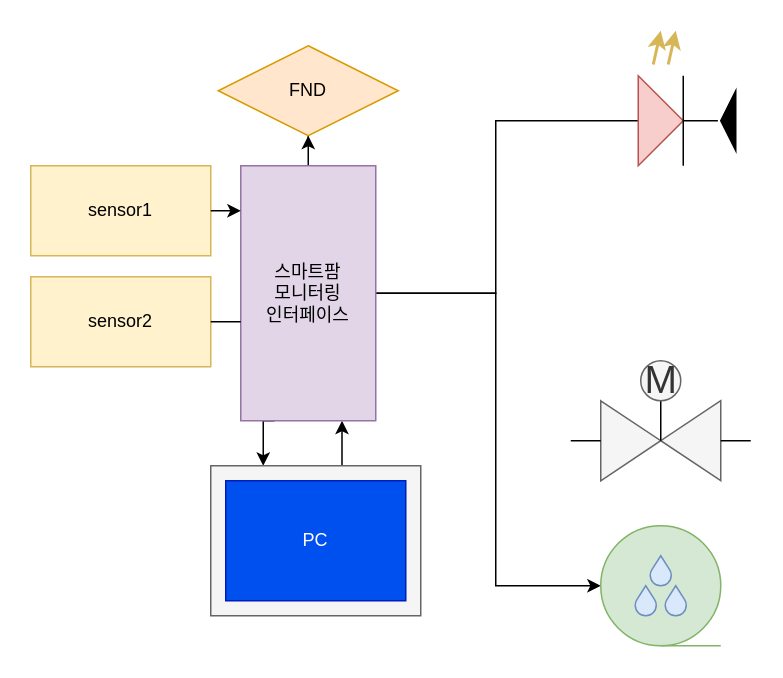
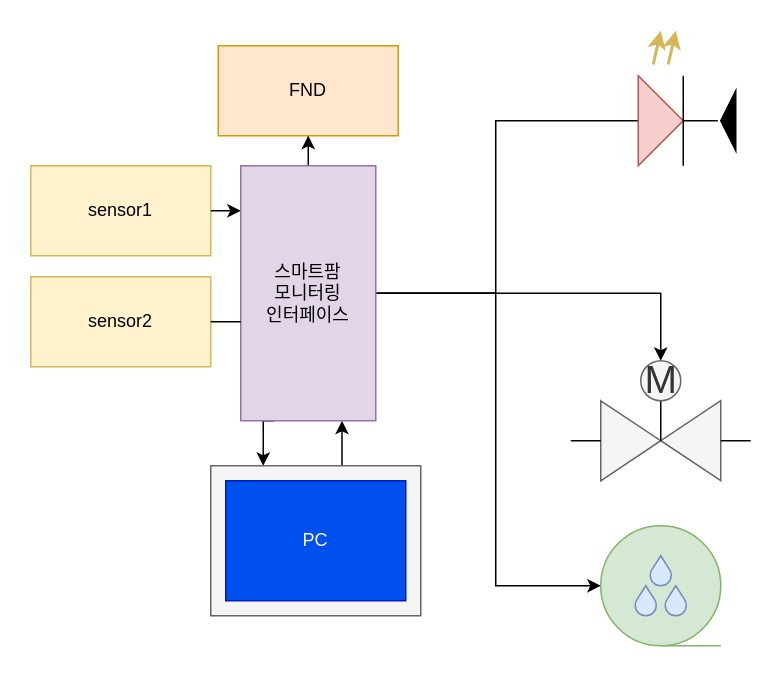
  <mxCell id="0" />
  <mxCell id="1" parent="0" />
+ <mxCell id="2" style="edgeStyle=orthogonalEdgeStyle;rounded=0;orthogonalLoop=1;jettySize=auto;html=1;entryX=0.5;entryY=0;entryDx=0;entryDy=0;" edge="1" parent="1" source="8" target="19"><mxGeometry relative="1" as="geometry" /></mxCell>
  <mxCell id="3" style="edgeStyle=orthogonalEdgeStyle;rounded=0;orthogonalLoop=1;jettySize=auto;html=1;entryX=0;entryY=0.5;entryDx=0;entryDy=0;endArrow=none;startFill=0;" edge="1" parent="1" source="8" target="23"><mxGeometry relative="1" as="geometry"><Array as="points"><mxPoint x="330" y="195" /><mxPoint x="330" y="80" /></Array></mxGeometry></mxCell>
  <mxCell id="4" style="edgeStyle=orthogonalEdgeStyle;rounded=0;orthogonalLoop=1;jettySize=auto;html=1;entryX=0;entryY=0.5;entryDx=0;entryDy=0;" edge="1" parent="1" source="8" target="11"><mxGeometry relative="1" as="geometry"><Array as="points"><mxPoint x="330" y="195" /><mxPoint x="330" y="390" /></Array></mxGeometry></mxCell>
  <mxCell id="5" style="edgeStyle=orthogonalEdgeStyle;rounded=0;orthogonalLoop=1;jettySize=auto;html=1;exitX=0.25;exitY=1;exitDx=0;exitDy=0;exitPerimeter=0;entryX=0.25;entryY=0;entryDx=0;entryDy=0;" edge="1" parent="1" source="8" target="27"><mxGeometry relative="1" as="geometry" /></mxCell>
  <mxCell id="6" style="edgeStyle=orthogonalEdgeStyle;rounded=0;orthogonalLoop=1;jettySize=auto;html=1;exitX=0.75;exitY=0;exitDx=0;exitDy=0;entryX=0.75;entryY=1;entryDx=0;entryDy=0;entryPerimeter=0;" edge="1" parent="1" source="27" target="8"><mxGeometry relative="1" as="geometry" /></mxCell>
  <mxCell id="7" value="" style="edgeStyle=orthogonalEdgeStyle;rounded=0;orthogonalLoop=1;jettySize=auto;html=1;" edge="1" parent="1" source="8" target="33"><mxGeometry relative="1" as="geometry" /></mxCell>
  <mxCell id="8" value="스마트팜&lt;div&gt;모니터링&lt;/div&gt;&lt;div&gt;인터페이스&lt;/div&gt;" style="rounded=0;whiteSpace=wrap;html=1;fillColor=#e1d5e7;strokeColor=#9673a6;points=[[0,0,0,0,0],[0,0.25,0,0,0],[0,0.5,0,0,0],[0,0.75,0,0,0],[0,1,0,0,0],[0.25,0,0,0,0],[0.25,1,0,0,0],[0.5,0,0,0,0],[0.5,1,0,0,0],[0.75,0,0,0,0],[0.75,1,0,0,0],[1,0,0,0,0],[1,0.25,0,0,0],[1,0.5,0,0,0],[1,0.75,0,0,0],[1,1,0,0,0]];" vertex="1" parent="1"><mxGeometry x="160" y="110" width="90" height="170" as="geometry" /></mxCell>
  <mxCell id="9" style="edgeStyle=orthogonalEdgeStyle;rounded=0;orthogonalLoop=1;jettySize=auto;html=1;endArrow=none;endFill=0;startFill=0;entryX=1.191;entryY=0.501;entryDx=0;entryDy=0;entryPerimeter=0;" edge="1" parent="1" source="23" target="22"><mxGeometry relative="1" as="geometry"><mxPoint x="535" y="80" as="targetPoint" /></mxGeometry></mxCell>
  <mxCell id="10" value="" style="group" vertex="1" connectable="0" parent="1"><mxGeometry x="400" y="350" width="80" height="80" as="geometry" /></mxCell>
  <mxCell id="11" value="" style="shape=tapeData;whiteSpace=wrap;html=1;perimeter=ellipsePerimeter;fillColor=#d5e8d4;strokeColor=#82b366;" vertex="1" parent="10"><mxGeometry width="80" height="80" as="geometry" /></mxCell>
  <mxCell id="12" value="" style="verticalLabelPosition=bottom;verticalAlign=top;html=1;shape=mxgraph.basic.drop;fillColor=#dae8fc;strokeColor=#6c8ebf;" vertex="1" parent="10"><mxGeometry x="23" y="40" width="14" height="20" as="geometry" /></mxCell>
  <mxCell id="13" value="" style="verticalLabelPosition=bottom;verticalAlign=top;html=1;shape=mxgraph.basic.drop;fillColor=#dae8fc;strokeColor=#6c8ebf;" vertex="1" parent="10"><mxGeometry x="43" y="40" width="14" height="20" as="geometry" /></mxCell>
  <mxCell id="14" value="" style="verticalLabelPosition=bottom;verticalAlign=top;html=1;shape=mxgraph.basic.drop;fillColor=#dae8fc;strokeColor=#6c8ebf;" vertex="1" parent="10"><mxGeometry x="33" y="20" width="14" height="20" as="geometry" /></mxCell>
  <mxCell id="15" value="" style="group" vertex="1" connectable="0" parent="1"><mxGeometry x="380" y="240" width="120" height="80" as="geometry" /></mxCell>
  <mxCell id="16" value="" style="triangle;whiteSpace=wrap;html=1;fillColor=#f5f5f5;fontColor=#333333;strokeColor=#666666;" vertex="1" parent="15"><mxGeometry x="20" y="26.667" width="40" height="53.333" as="geometry" /></mxCell>
  <mxCell id="17" value="" style="triangle;whiteSpace=wrap;html=1;rotation=-180;fillColor=#f5f5f5;fontColor=#333333;strokeColor=#666666;" vertex="1" parent="15"><mxGeometry x="60" y="26.667" width="40" height="53.333" as="geometry" /></mxCell>
  <mxCell id="18" value="" style="endArrow=none;html=1;rounded=0;exitX=1;exitY=0.5;exitDx=0;exitDy=0;" edge="1" parent="15" source="17"><mxGeometry width="50" height="50" relative="1" as="geometry"><mxPoint x="20" y="73.333" as="sourcePoint" /><mxPoint x="60" y="26.667" as="targetPoint" /></mxGeometry></mxCell>
  <mxCell id="19" value="M" style="ellipse;whiteSpace=wrap;html=1;aspect=fixed;fontSize=26;fillColor=#f5f5f5;fontColor=#333333;strokeColor=#666666;" vertex="1" parent="15"><mxGeometry x="46.667" width="26.667" height="26.667" as="geometry" /></mxCell>
  <mxCell id="20" value="" style="endArrow=none;html=1;rounded=0;" edge="1" parent="15"><mxGeometry width="50" height="50" relative="1" as="geometry"><mxPoint y="53.333" as="sourcePoint" /><mxPoint x="20" y="53.333" as="targetPoint" /></mxGeometry></mxCell>
  <mxCell id="21" value="" style="endArrow=none;html=1;rounded=0;" edge="1" parent="15"><mxGeometry width="50" height="50" relative="1" as="geometry"><mxPoint x="100" y="53.333" as="sourcePoint" /><mxPoint x="120" y="53.333" as="targetPoint" /></mxGeometry></mxCell>
  <mxCell id="22" value="" style="triangle;whiteSpace=wrap;html=1;rotation=-180;fillColor=#000000;" vertex="1" parent="1"><mxGeometry x="480" y="60" width="10" height="39.99" as="geometry" /></mxCell>
  <mxCell id="23" value="" style="triangle;whiteSpace=wrap;html=1;fillColor=#f8cecc;strokeColor=#b85450;" vertex="1" parent="1"><mxGeometry x="425" y="50" width="30" height="60" as="geometry" /></mxCell>
  <mxCell id="24" value="" style="endArrow=classic;html=1;rounded=0;strokeWidth=2;fillColor=#fff2cc;strokeColor=#d6b656;" edge="1" parent="1"><mxGeometry width="50" height="50" relative="1" as="geometry"><mxPoint x="435" y="42.5" as="sourcePoint" /><mxPoint x="440" y="20" as="targetPoint" /></mxGeometry></mxCell>
  <mxCell id="25" value="" style="endArrow=none;html=1;rounded=0;" edge="1" parent="1"><mxGeometry width="50" height="50" relative="1" as="geometry"><mxPoint x="455" y="110" as="sourcePoint" /><mxPoint x="455" y="50" as="targetPoint" /></mxGeometry></mxCell>
  <mxCell id="26" value="" style="endArrow=classic;html=1;rounded=0;strokeWidth=2;fillColor=#fff2cc;strokeColor=#d6b656;" edge="1" parent="1"><mxGeometry width="50" height="50" relative="1" as="geometry"><mxPoint x="445" y="42.5" as="sourcePoint" /><mxPoint x="450" y="20" as="targetPoint" /></mxGeometry></mxCell>
  <mxCell id="27" value="" style="rounded=0;whiteSpace=wrap;html=1;fillColor=#f5f5f5;fontColor=#333333;strokeColor=#666666;" vertex="1" parent="1"><mxGeometry x="140" y="310" width="140" height="100" as="geometry" /></mxCell>
  <mxCell id="28" value="PC" style="rounded=0;whiteSpace=wrap;html=1;fillColor=#0050ef;fontColor=#ffffff;strokeColor=#001DBC;" vertex="1" parent="1"><mxGeometry x="150" y="320" width="120" height="80" as="geometry" /></mxCell>
  <mxCell id="29" value="sensor1" style="rounded=0;whiteSpace=wrap;html=1;fillColor=#fff2cc;strokeColor=#d6b656;" vertex="1" parent="1"><mxGeometry x="20" y="110" width="120" height="60" as="geometry" /></mxCell>
  <mxCell id="30" value="sensor2" style="rounded=0;whiteSpace=wrap;html=1;fillColor=#fff2cc;strokeColor=#d6b656;" vertex="1" parent="1"><mxGeometry x="20" y="184" width="120" height="60" as="geometry" /></mxCell>
  <mxCell id="31" style="edgeStyle=orthogonalEdgeStyle;rounded=0;orthogonalLoop=1;jettySize=auto;html=1;entryX=-0.004;entryY=0.176;entryDx=0;entryDy=0;entryPerimeter=0;" edge="1" parent="1" source="29" target="8"><mxGeometry relative="1" as="geometry" /></mxCell>
  <mxCell id="32" style="edgeStyle=orthogonalEdgeStyle;rounded=0;orthogonalLoop=1;jettySize=auto;html=1;entryX=0.007;entryY=0.61;entryDx=0;entryDy=0;entryPerimeter=0;endArrow=none;" edge="1" parent="1" source="30" target="8"><mxGeometry relative="1" as="geometry" /></mxCell>
- <mxCell id="33" value="FND" style="rhombus;whiteSpace=wrap;html=1;fillColor=#ffe6cc;strokeColor=#d79b00;" vertex="1" parent="1"><mxGeometry x="145" y="30" width="120" height="60" as="geometry" /></mxCell>
+ <mxCell id="33" value="FND" style="rounded=0;whiteSpace=wrap;html=1;fillColor=#ffe6cc;strokeColor=#d79b00;" vertex="1" parent="1"><mxGeometry x="145" y="30" width="120" height="60" as="geometry" /></mxCell>
